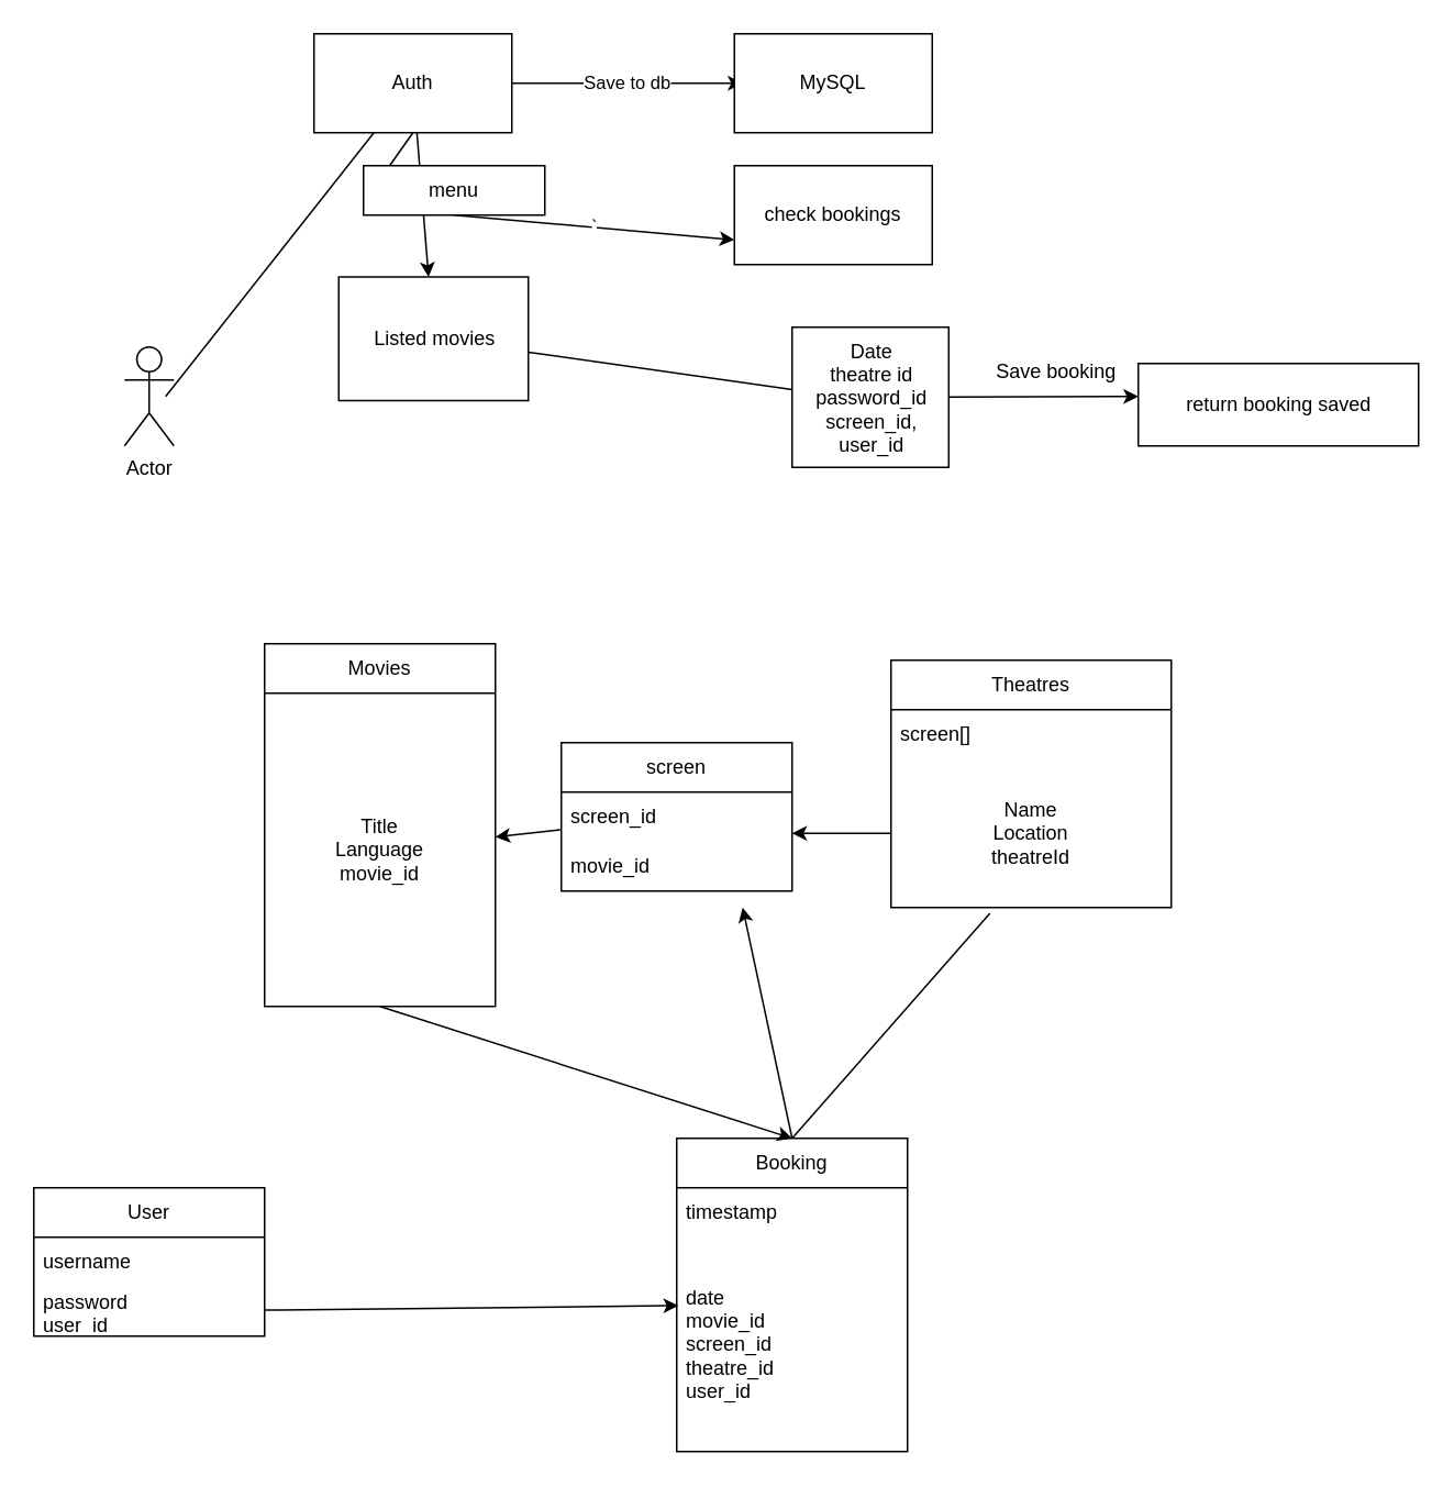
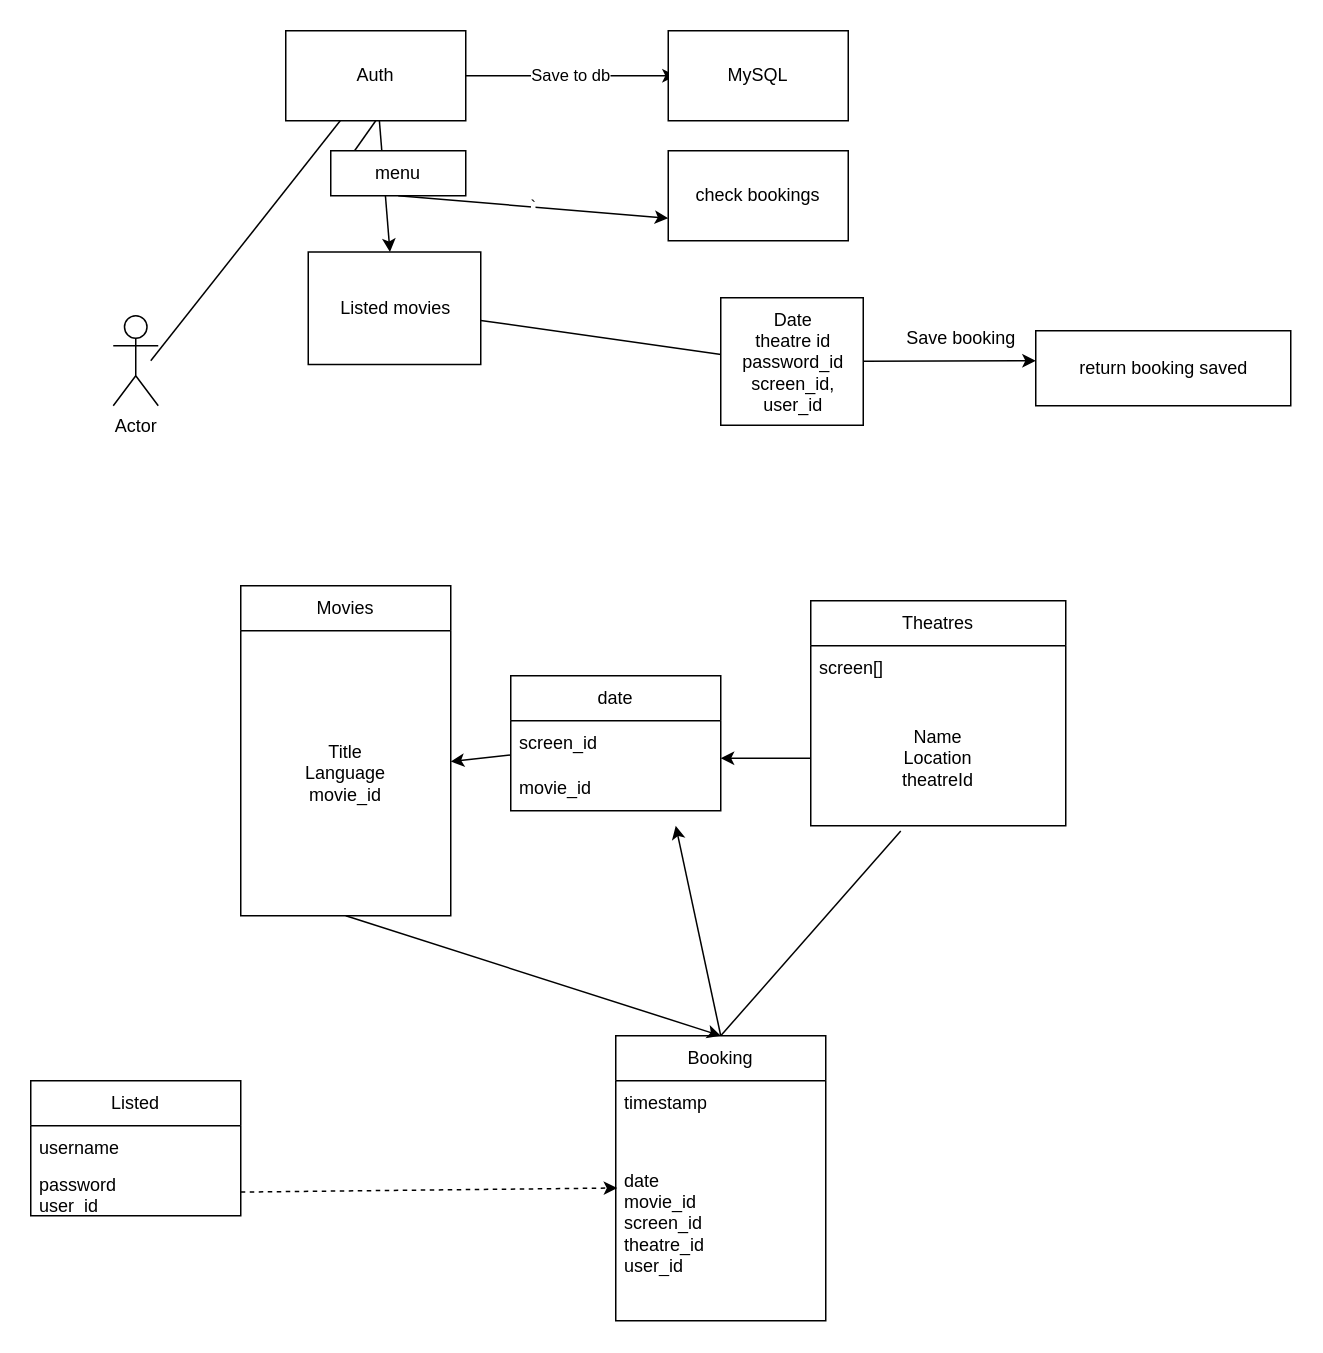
  <mxCell id="0" />
  <mxCell id="1" parent="0" />
  <mxCell id="2" value="Movies&lt;br&gt;" style="swimlane;fontStyle=0;childLayout=stackLayout;horizontal=1;startSize=30;horizontalStack=0;resizeParent=1;resizeParentMax=0;resizeLast=0;collapsible=1;marginBottom=0;whiteSpace=wrap;html=1;" vertex="1" parent="1"><mxGeometry x="160" y="390" width="140" height="220" as="geometry" /></mxCell>
  <mxCell id="3" value="Title&lt;br&gt;Language&lt;br&gt;movie_id" style="text;html=1;strokeColor=none;fillColor=none;align=center;verticalAlign=middle;whiteSpace=wrap;rounded=0;" vertex="1" parent="2"><mxGeometry y="30" width="140" height="190" as="geometry" /></mxCell>
  <mxCell id="4" value="Theatres" style="swimlane;fontStyle=0;childLayout=stackLayout;horizontal=1;startSize=30;horizontalStack=0;resizeParent=1;resizeParentMax=0;resizeLast=0;collapsible=1;marginBottom=0;whiteSpace=wrap;html=1;" vertex="1" parent="1"><mxGeometry x="540" y="400" width="170" height="150" as="geometry" /></mxCell>
  <mxCell id="5" value="screen[]" style="text;strokeColor=none;fillColor=none;align=left;verticalAlign=middle;spacingLeft=4;spacingRight=4;overflow=hidden;points=[[0,0.5],[1,0.5]];portConstraint=eastwest;rotatable=0;whiteSpace=wrap;html=1;" vertex="1" parent="4"><mxGeometry y="30" width="170" height="30" as="geometry" /></mxCell>
  <mxCell id="6" value="Name&lt;br&gt;Location&lt;br&gt;theatreId" style="text;html=1;strokeColor=none;fillColor=none;align=center;verticalAlign=middle;whiteSpace=wrap;rounded=0;" vertex="1" parent="4"><mxGeometry y="60" width="170" height="90" as="geometry" /></mxCell>
- <mxCell id="7" value="User" style="swimlane;fontStyle=0;childLayout=stackLayout;horizontal=1;startSize=30;horizontalStack=0;resizeParent=1;resizeParentMax=0;resizeLast=0;collapsible=1;marginBottom=0;whiteSpace=wrap;html=1;" vertex="1" parent="1"><mxGeometry x="20" y="720" width="140" height="90" as="geometry" /></mxCell>
+ <mxCell id="7" value="Listed" style="swimlane;fontStyle=0;childLayout=stackLayout;horizontal=1;startSize=30;horizontalStack=0;resizeParent=1;resizeParentMax=0;resizeLast=0;collapsible=1;marginBottom=0;whiteSpace=wrap;html=1;" vertex="1" parent="1"><mxGeometry x="20" y="720" width="140" height="90" as="geometry" /></mxCell>
  <mxCell id="8" value="username" style="text;strokeColor=none;fillColor=none;align=left;verticalAlign=middle;spacingLeft=4;spacingRight=4;overflow=hidden;points=[[0,0.5],[1,0.5]];portConstraint=eastwest;rotatable=0;whiteSpace=wrap;html=1;" vertex="1" parent="7"><mxGeometry y="30" width="140" height="30" as="geometry" /></mxCell>
  <mxCell id="9" value="password&lt;br&gt;user_id" style="text;strokeColor=none;fillColor=none;align=left;verticalAlign=middle;spacingLeft=4;spacingRight=4;overflow=hidden;points=[[0,0.5],[1,0.5]];portConstraint=eastwest;rotatable=0;whiteSpace=wrap;html=1;" vertex="1" parent="7"><mxGeometry y="60" width="140" height="30" as="geometry" /></mxCell>
  <mxCell id="10" style="edgeStyle=none;html=1;exitX=0.5;exitY=0;exitDx=0;exitDy=0;" edge="1" parent="1" source="11"><mxGeometry relative="1" as="geometry"><mxPoint x="450" y="550" as="targetPoint" /></mxGeometry></mxCell>
  <mxCell id="11" value="Booking" style="swimlane;fontStyle=0;childLayout=stackLayout;horizontal=1;startSize=30;horizontalStack=0;resizeParent=1;resizeParentMax=0;resizeLast=0;collapsible=1;marginBottom=0;whiteSpace=wrap;html=1;" vertex="1" parent="1"><mxGeometry x="410" y="690" width="140" height="190" as="geometry" /></mxCell>
  <mxCell id="12" value="timestamp&lt;br&gt;" style="text;strokeColor=none;fillColor=none;align=left;verticalAlign=middle;spacingLeft=4;spacingRight=4;overflow=hidden;points=[[0,0.5],[1,0.5]];portConstraint=eastwest;rotatable=0;whiteSpace=wrap;html=1;" vertex="1" parent="11"><mxGeometry y="30" width="140" height="30" as="geometry" /></mxCell>
  <mxCell id="13" value="date&lt;br&gt;movie_id&lt;br&gt;screen_id&lt;br&gt;theatre_id&lt;br&gt;user_id" style="text;strokeColor=none;fillColor=none;align=left;verticalAlign=middle;spacingLeft=4;spacingRight=4;overflow=hidden;points=[[0,0.5],[1,0.5]];portConstraint=eastwest;rotatable=0;whiteSpace=wrap;html=1;" vertex="1" parent="11"><mxGeometry y="60" width="140" height="130" as="geometry" /></mxCell>
  <mxCell id="14" style="edgeStyle=none;html=1;" edge="1" parent="1" source="15" target="3"><mxGeometry relative="1" as="geometry" /></mxCell>
- <mxCell id="15" value="screen" style="swimlane;fontStyle=0;childLayout=stackLayout;horizontal=1;startSize=30;horizontalStack=0;resizeParent=1;resizeParentMax=0;resizeLast=0;collapsible=1;marginBottom=0;whiteSpace=wrap;html=1;" vertex="1" parent="1"><mxGeometry x="340" y="450" width="140" height="90" as="geometry" /></mxCell>
+ <mxCell id="15" value="date" style="swimlane;fontStyle=0;childLayout=stackLayout;horizontal=1;startSize=30;horizontalStack=0;resizeParent=1;resizeParentMax=0;resizeLast=0;collapsible=1;marginBottom=0;whiteSpace=wrap;html=1;" vertex="1" parent="1"><mxGeometry x="340" y="450" width="140" height="90" as="geometry" /></mxCell>
  <mxCell id="16" value="screen_id&lt;br&gt;" style="text;strokeColor=none;fillColor=none;align=left;verticalAlign=middle;spacingLeft=4;spacingRight=4;overflow=hidden;points=[[0,0.5],[1,0.5]];portConstraint=eastwest;rotatable=0;whiteSpace=wrap;html=1;" vertex="1" parent="15"><mxGeometry y="30" width="140" height="30" as="geometry" /></mxCell>
  <mxCell id="17" value="movie_id" style="text;strokeColor=none;fillColor=none;align=left;verticalAlign=middle;spacingLeft=4;spacingRight=4;overflow=hidden;points=[[0,0.5],[1,0.5]];portConstraint=eastwest;rotatable=0;whiteSpace=wrap;html=1;" vertex="1" parent="15"><mxGeometry y="60" width="140" height="30" as="geometry" /></mxCell>
  <mxCell id="18" style="edgeStyle=none;html=1;" edge="1" parent="1" source="6"><mxGeometry relative="1" as="geometry"><mxPoint x="480" y="505" as="targetPoint" /></mxGeometry></mxCell>
  <mxCell id="19" value="" style="endArrow=none;html=1;entryX=0.353;entryY=1.039;entryDx=0;entryDy=0;entryPerimeter=0;" edge="1" parent="1" target="6"><mxGeometry width="50" height="50" relative="1" as="geometry"><mxPoint x="480" y="690" as="sourcePoint" /><mxPoint x="530" y="640" as="targetPoint" /></mxGeometry></mxCell>
  <mxCell id="20" style="edgeStyle=none;html=1;exitX=0.5;exitY=1;exitDx=0;exitDy=0;" edge="1" parent="1" source="3"><mxGeometry relative="1" as="geometry"><mxPoint x="480" y="690" as="targetPoint" /></mxGeometry></mxCell>
- <mxCell id="21" style="edgeStyle=none;html=1;entryX=0.007;entryY=0.319;entryDx=0;entryDy=0;entryPerimeter=0;" edge="1" parent="1" source="9" target="13"><mxGeometry relative="1" as="geometry" /></mxCell>
+ <mxCell id="21" style="edgeStyle=none;html=1;entryX=0.007;entryY=0.319;entryDx=0;entryDy=0;entryPerimeter=0;dashed=1;" edge="1" parent="1" source="9" target="13"><mxGeometry relative="1" as="geometry" /></mxCell>
  <mxCell id="22" value="Actor" style="shape=umlActor;verticalLabelPosition=bottom;verticalAlign=top;html=1;outlineConnect=0;" vertex="1" parent="1"><mxGeometry x="75" y="210" width="30" height="60" as="geometry" /></mxCell>
  <mxCell id="23" style="edgeStyle=none;html=1;" edge="1" parent="1" source="24"><mxGeometry relative="1" as="geometry"><mxPoint x="510" y="240" as="targetPoint" /></mxGeometry></mxCell>
  <mxCell id="24" value="Listed movies" style="html=1;rounded=0;" vertex="1" parent="1"><mxGeometry x="205" y="167.5" width="115" height="75" as="geometry" /></mxCell>
  <mxCell id="25" style="edgeStyle=none;html=1;" edge="1" parent="1" source="26"><mxGeometry relative="1" as="geometry"><mxPoint x="690" y="240" as="targetPoint" /></mxGeometry></mxCell>
  <mxCell id="26" value="Date&lt;br&gt;theatre id&lt;br&gt;password_id&lt;br&gt;screen_id,&lt;br&gt;user_id" style="html=1;rounded=0;" vertex="1" parent="1"><mxGeometry x="480" y="198" width="95" height="85" as="geometry" /></mxCell>
  <mxCell id="27" value="Save booking" style="text;html=1;align=center;verticalAlign=middle;resizable=0;points=[];autosize=1;strokeColor=none;fillColor=none;" vertex="1" parent="1"><mxGeometry x="590" y="210" width="100" height="30" as="geometry" /></mxCell>
  <mxCell id="28" value="return booking saved" style="html=1;" vertex="1" parent="1"><mxGeometry x="690" y="220" width="170" height="50" as="geometry" /></mxCell>
  <mxCell id="29" value="check bookings" style="rounded=0;whiteSpace=wrap;html=1;" vertex="1" parent="1"><mxGeometry x="445" y="100" width="120" height="60" as="geometry" /></mxCell>
  <mxCell id="30" value="Save to db&lt;br&gt;" style="edgeStyle=none;html=1;" edge="1" parent="1" source="33"><mxGeometry relative="1" as="geometry"><mxPoint x="450" y="50" as="targetPoint" /></mxGeometry></mxCell>
  <mxCell id="31" style="edgeStyle=none;html=1;" edge="1" parent="1" source="33" target="24"><mxGeometry relative="1" as="geometry" /></mxCell>
  <mxCell id="32" value="`" style="edgeStyle=none;html=1;exitX=0.5;exitY=1;exitDx=0;exitDy=0;entryX=0;entryY=0.75;entryDx=0;entryDy=0;startArrow=none;" edge="1" parent="1" source="37" target="29"><mxGeometry relative="1" as="geometry" /></mxCell>
  <mxCell id="33" value="Auth" style="rounded=0;whiteSpace=wrap;html=1;" vertex="1" parent="1"><mxGeometry x="190" y="20" width="120" height="60" as="geometry" /></mxCell>
  <mxCell id="34" value="" style="endArrow=none;html=1;" edge="1" parent="1" target="33"><mxGeometry width="50" height="50" relative="1" as="geometry"><mxPoint x="100" y="240" as="sourcePoint" /><mxPoint x="150" y="190" as="targetPoint" /></mxGeometry></mxCell>
  <mxCell id="35" value="MySQL" style="rounded=0;whiteSpace=wrap;html=1;" vertex="1" parent="1"><mxGeometry x="445" y="20" width="120" height="60" as="geometry" /></mxCell>
  <mxCell id="36" value="" style="edgeStyle=none;html=1;exitX=0.5;exitY=1;exitDx=0;exitDy=0;entryX=0;entryY=0.75;entryDx=0;entryDy=0;endArrow=none;" edge="1" parent="1" source="33" target="37"><mxGeometry relative="1" as="geometry"><mxPoint x="250" y="80" as="sourcePoint" /><mxPoint x="310" y="165" as="targetPoint" /></mxGeometry></mxCell>
- <mxCell id="37" value="menu" style="rounded=0;whiteSpace=wrap;html=1;" vertex="1" parent="1"><mxGeometry x="220" y="100" width="110" height="30" as="geometry" /></mxCell>
+ <mxCell id="37" value="menu" style="rounded=0;whiteSpace=wrap;html=1;" vertex="1" parent="1"><mxGeometry x="220" y="100" width="90" height="30" as="geometry" /></mxCell>
